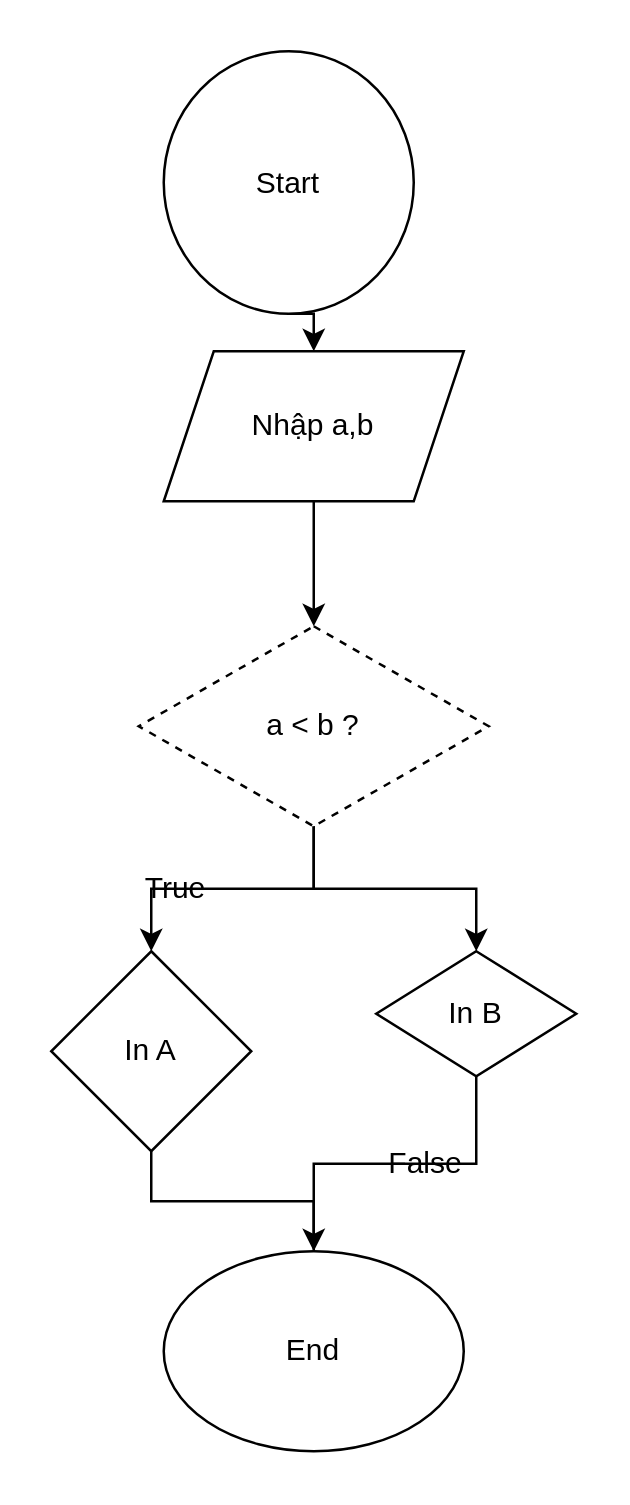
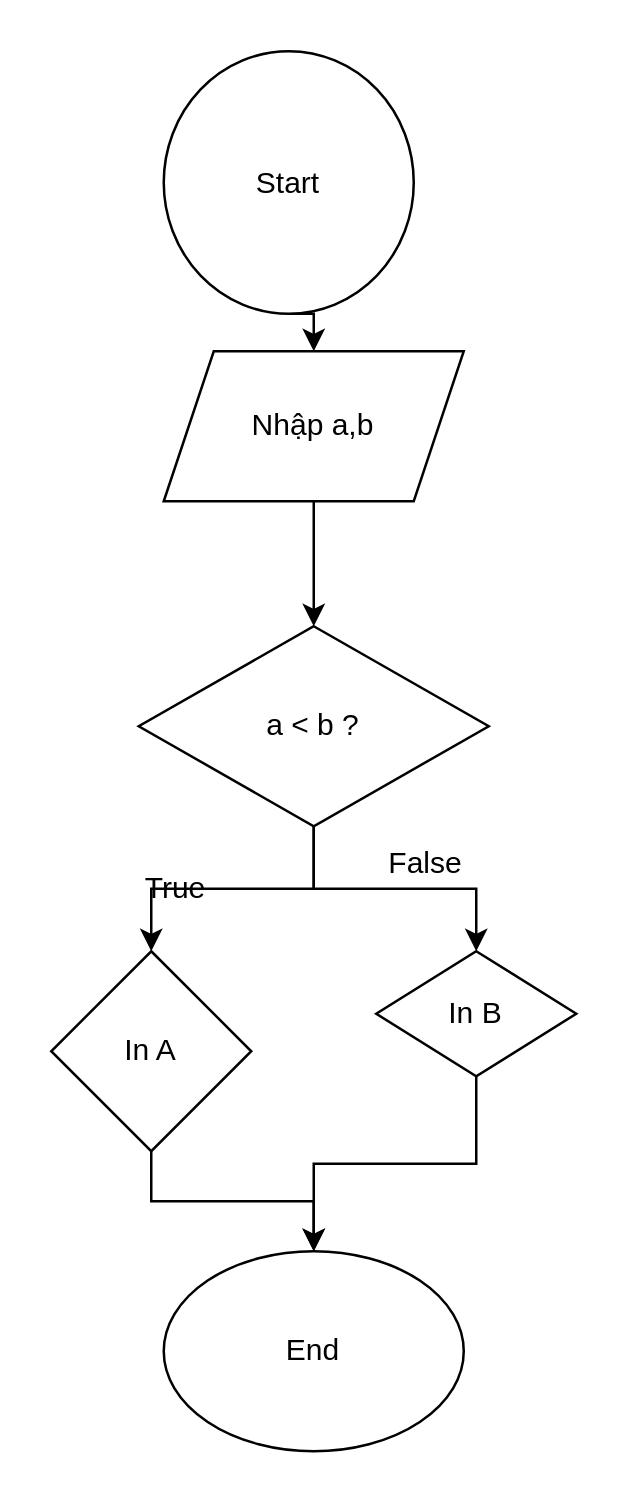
  <mxCell id="0" />
  <mxCell id="1" parent="0" />
  <mxCell id="2" style="edgeStyle=orthogonalEdgeStyle;rounded=0;orthogonalLoop=1;jettySize=auto;html=1;exitX=0.5;exitY=1;exitDx=0;exitDy=0;entryX=0.5;entryY=0;entryDx=0;entryDy=0;" edge="1" parent="1" source="3" target="5"><mxGeometry relative="1" as="geometry" /></mxCell>
  <mxCell id="3" value="Start" style="ellipse;whiteSpace=wrap;html=1;" vertex="1" parent="1"><mxGeometry x="65" y="20" width="100" height="105" as="geometry" /></mxCell>
  <mxCell id="4" style="edgeStyle=orthogonalEdgeStyle;rounded=0;orthogonalLoop=1;jettySize=auto;html=1;exitX=0.5;exitY=1;exitDx=0;exitDy=0;" edge="1" parent="1" source="5" target="8"><mxGeometry relative="1" as="geometry" /></mxCell>
  <mxCell id="5" value="Nhập a,b" style="shape=parallelogram;perimeter=parallelogramPerimeter;whiteSpace=wrap;html=1;fixedSize=1;" vertex="1" parent="1"><mxGeometry x="65" y="140" width="120" height="60" as="geometry" /></mxCell>
  <mxCell id="6" style="edgeStyle=orthogonalEdgeStyle;rounded=0;orthogonalLoop=1;jettySize=auto;html=1;exitX=0.5;exitY=1;exitDx=0;exitDy=0;entryX=0.5;entryY=0;entryDx=0;entryDy=0;" edge="1" parent="1" source="8" target="10"><mxGeometry relative="1" as="geometry" /></mxCell>
  <mxCell id="7" style="edgeStyle=orthogonalEdgeStyle;rounded=0;orthogonalLoop=1;jettySize=auto;html=1;exitX=0.5;exitY=1;exitDx=0;exitDy=0;" edge="1" parent="1" source="8" target="12"><mxGeometry relative="1" as="geometry" /></mxCell>
- <mxCell id="8" value="a &amp;lt; b ?" style="rhombus;whiteSpace=wrap;html=1;dashed=1;" vertex="1" parent="1"><mxGeometry x="55" y="250" width="140" height="80" as="geometry" /></mxCell>
+ <mxCell id="8" value="a &amp;lt; b ?" style="rhombus;whiteSpace=wrap;html=1;" vertex="1" parent="1"><mxGeometry x="55" y="250" width="140" height="80" as="geometry" /></mxCell>
  <mxCell id="9" style="edgeStyle=orthogonalEdgeStyle;rounded=0;orthogonalLoop=1;jettySize=auto;html=1;exitX=0.5;exitY=1;exitDx=0;exitDy=0;entryX=0.5;entryY=0;entryDx=0;entryDy=0;" edge="1" parent="1" source="10" target="15"><mxGeometry relative="1" as="geometry" /></mxCell>
  <mxCell id="10" value="In A" style="rhombus;whiteSpace=wrap;html=1;" vertex="1" parent="1"><mxGeometry x="20" y="380" width="80" height="80" as="geometry" /></mxCell>
- <mxCell id="11" style="edgeStyle=orthogonalEdgeStyle;rounded=0;orthogonalLoop=1;jettySize=auto;html=1;exitX=0.5;exitY=1;exitDx=0;exitDy=0;entryX=0.5;entryY=0;entryDx=0;entryDy=0;endArrow=none;" edge="1" parent="1" source="12" target="15"><mxGeometry relative="1" as="geometry" /></mxCell>
+ <mxCell id="11" style="edgeStyle=orthogonalEdgeStyle;rounded=0;orthogonalLoop=1;jettySize=auto;html=1;exitX=0.5;exitY=1;exitDx=0;exitDy=0;entryX=0.5;entryY=0;entryDx=0;entryDy=0;" edge="1" parent="1" source="12" target="15"><mxGeometry relative="1" as="geometry" /></mxCell>
  <mxCell id="12" value="In B" style="rhombus;whiteSpace=wrap;html=1;" vertex="1" parent="1"><mxGeometry x="150" y="380" width="80" height="50" as="geometry" /></mxCell>
  <mxCell id="13" value="True" style="text;html=1;align=center;verticalAlign=middle;whiteSpace=wrap;rounded=0;" vertex="1" parent="1"><mxGeometry x="40" y="340" width="60" height="30" as="geometry" /></mxCell>
- <mxCell id="14" value="False" style="text;html=1;align=center;verticalAlign=middle;whiteSpace=wrap;rounded=0;" vertex="1" parent="1"><mxGeometry x="140" y="450" width="60" height="30" as="geometry" /></mxCell>
+ <mxCell id="14" value="False" style="text;html=1;align=center;verticalAlign=middle;whiteSpace=wrap;rounded=0;" vertex="1" parent="1"><mxGeometry x="140" y="330" width="60" height="30" as="geometry" /></mxCell>
  <mxCell id="15" value="End" style="ellipse;whiteSpace=wrap;html=1;" vertex="1" parent="1"><mxGeometry x="65" y="500" width="120" height="80" as="geometry" /></mxCell>
